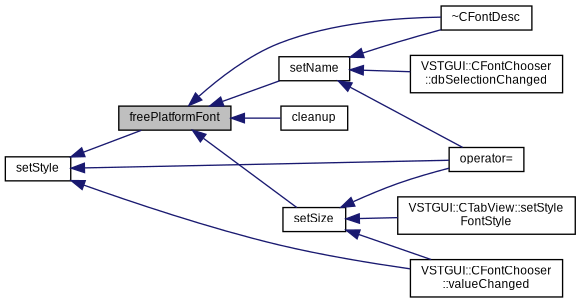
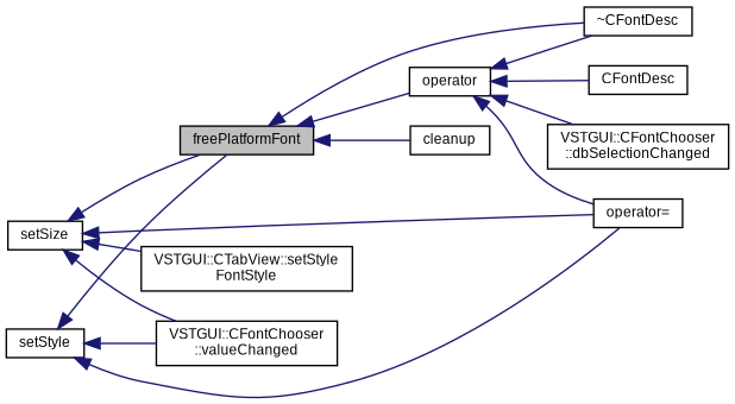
  digraph {
    rankdir=LR
    node [color=black fontname=Arial fontsize=9 shape=record]
    edge [color=midnightblue dir=back fontname=Arial fontsize=9 labelfontname=Arial labelfontsize=9 style=solid]
    n1 [fillcolor=grey75 fontcolor=black height=0.2 label=freePlatformFont style=filled width=0.4]
    n2 [height=0.2 label="~CFontDesc" width=0.4]
-   n3 [height=0.2 label=setName width=0.4]
+   n3 [height=0.2 label=operator width=0.4]
    n4 [height=0.2 label=setSize width=0.4]
    n5 [height=0.2 label=cleanup width=0.4]
+   n6 [height=0.2 label=CFontDesc width=0.4]
    n7 [height=0.2 label="operator=" width=0.4]
    n8 [height=0.2 label="VSTGUI::CFontChooser\l::dbSelectionChanged" width=0.4]
    n9 [height=0.2 label="VSTGUI::CFontChooser\l::valueChanged" width=0.4]
    n10 [height=0.2 label="VSTGUI::CTabView::setStyle\lFontStyle" width=0.4]
    n11 [height=0.2 label=setStyle width=0.4]
    n1 -> n2
    n1 -> n3
-   n1 -> n4
+   n4 -> n1
    n1 -> n5
    n3 -> n2
+   n3 -> n6
    n3 -> n7
    n3 -> n8
    n4 -> n7
    n4 -> n9
    n4 -> n10
    n11 -> n1
    n11 -> n7
    n11 -> n9
  }
